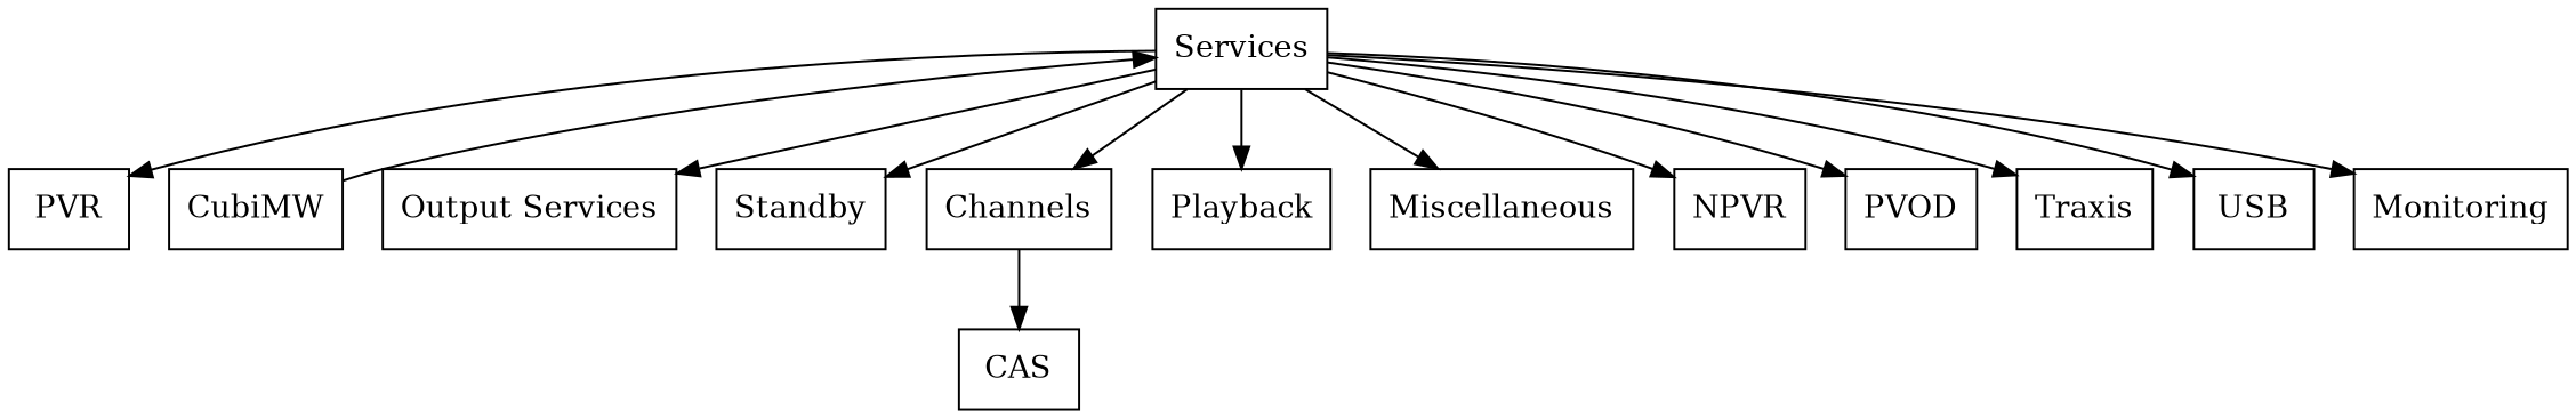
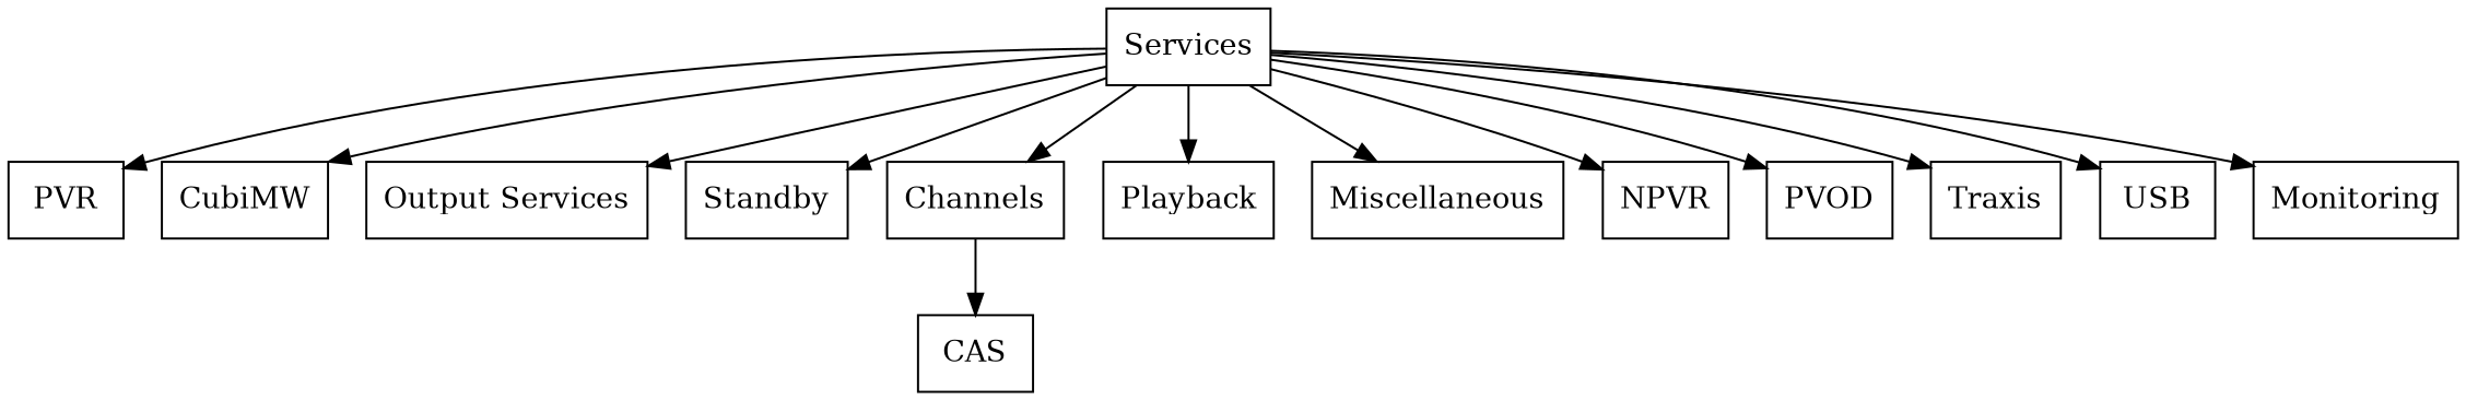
  digraph {
    node [shape=box]
    n1 [label=Services root=true]
    n2 [label=PVR]
    n3 [label=CubiMW]
    n4 [label="Output Services"]
    Standby
    Channels
    Playback
    n8 [label=Miscellaneous]
    NPVR
    PVOD
    Traxis
    USB
    Monitoring
    n14 [label=CAS]
    n1 -> n2
-   n3 -> n1
+   n1 -> n3
    n1 -> n4
    n1 -> Standby
    n1 -> Channels
    n1 -> Playback
    n1 -> n8
    n1 -> NPVR
    n1 -> PVOD
    n1 -> Traxis
    n1 -> USB
    n1 -> Monitoring
    Channels -> n14
  }
